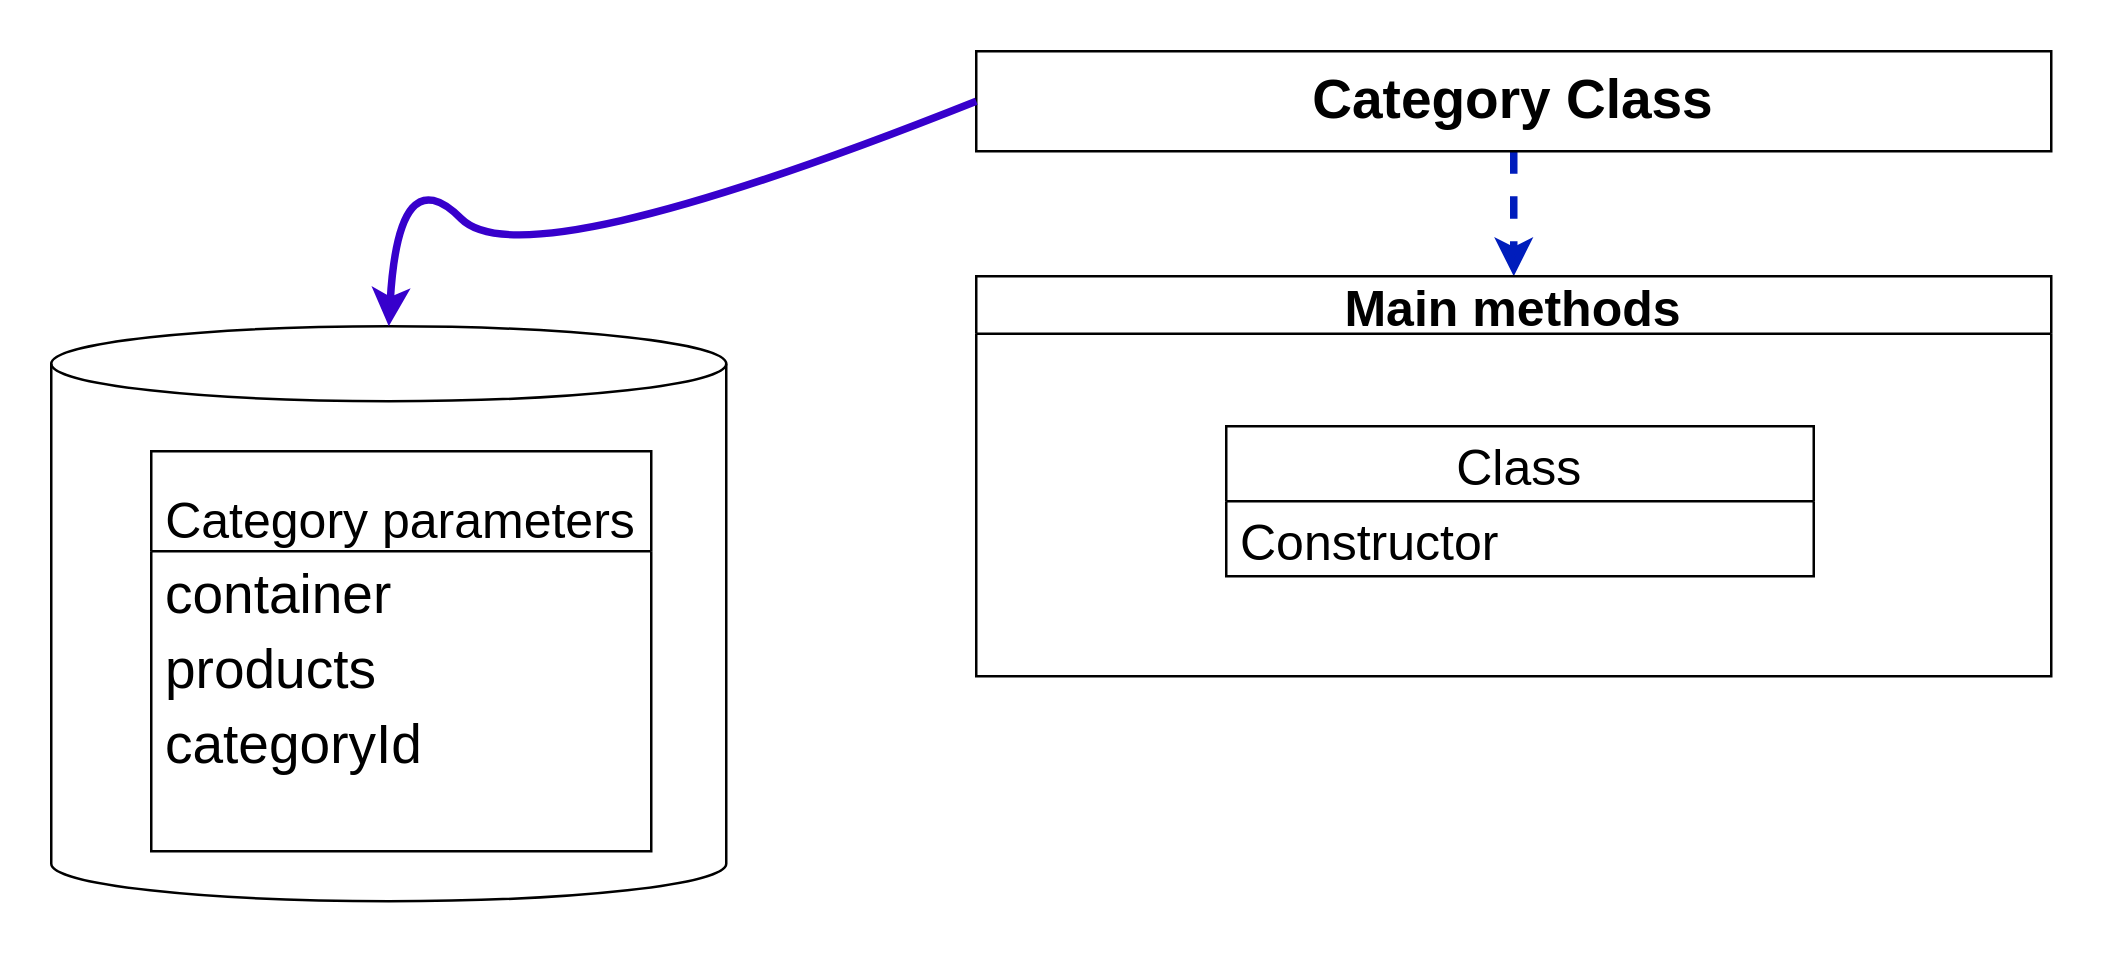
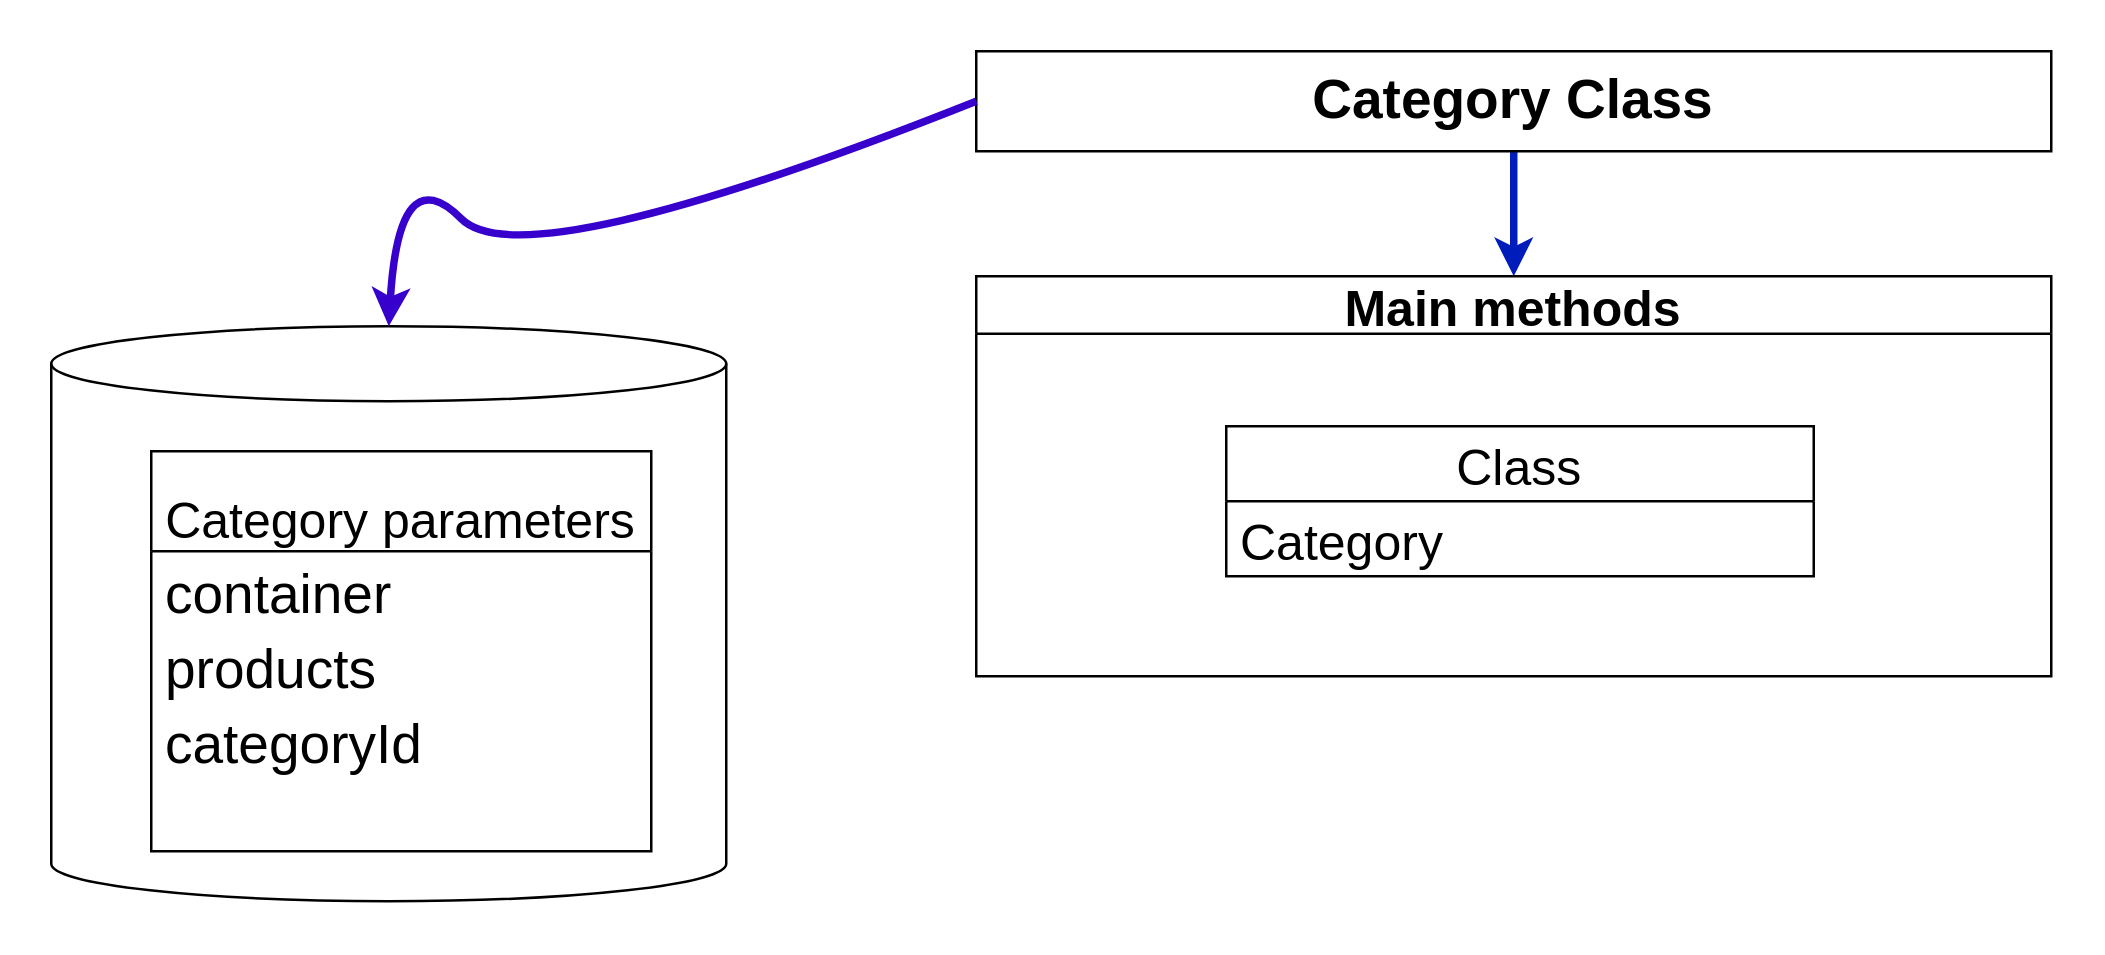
  <mxCell id="0" />
  <mxCell id="1" parent="0" />
- <mxCell id="2" style="edgeStyle=none;html=1;fontSize=20;strokeWidth=3;fillColor=#0050ef;strokeColor=#001DBC;dashed=1;" parent="1" source="3" target="11" edge="1"><mxGeometry relative="1" as="geometry" /></mxCell>
+ <mxCell id="2" style="edgeStyle=none;html=1;fontSize=20;strokeWidth=3;fillColor=#0050ef;strokeColor=#001DBC;" parent="1" source="3" target="11" edge="1"><mxGeometry relative="1" as="geometry" /></mxCell>
  <mxCell id="3" value="&lt;b&gt;&lt;font style=&quot;font-size: 22px&quot;&gt;Category Class&lt;/font&gt;&lt;/b&gt;" style="rounded=0;whiteSpace=wrap;html=1;" parent="1" vertex="1"><mxGeometry x="390" y="20" width="430" height="40" as="geometry" /></mxCell>
  <mxCell id="4" value="" style="shape=cylinder3;whiteSpace=wrap;html=1;boundedLbl=1;backgroundOutline=1;size=15;fontSize=22;" parent="1" vertex="1"><mxGeometry x="20" y="130" width="270" height="230" as="geometry" /></mxCell>
  <mxCell id="5" value="" style="curved=1;endArrow=classic;html=1;fontSize=22;entryX=0.5;entryY=0;entryDx=0;entryDy=0;entryPerimeter=0;exitX=0;exitY=0.5;exitDx=0;exitDy=0;fillColor=#6a00ff;strokeColor=#3700CC;strokeWidth=3;" parent="1" source="3" target="4" edge="1"><mxGeometry width="50" height="50" relative="1" as="geometry"><mxPoint x="159" y="112" as="sourcePoint" /><mxPoint x="209" y="62" as="targetPoint" /><Array as="points"><mxPoint x="209" y="112" /><mxPoint x="159" y="62" /></Array></mxGeometry></mxCell>
  <mxCell id="6" value="&#10;Category parameters" style="swimlane;fontStyle=0;childLayout=stackLayout;horizontal=1;startSize=40;horizontalStack=0;resizeParent=1;resizeParentMax=0;resizeLast=0;collapsible=1;marginBottom=0;fontSize=20;verticalAlign=bottom;labelPosition=center;verticalLabelPosition=middle;align=center;" parent="1" vertex="1"><mxGeometry x="60" y="180" width="200" height="160" as="geometry" /></mxCell>
  <mxCell id="7" value="container" style="text;strokeColor=none;fillColor=none;align=left;verticalAlign=middle;spacingLeft=4;spacingRight=4;overflow=hidden;points=[[0,0.5],[1,0.5]];portConstraint=eastwest;rotatable=0;fontSize=22;" parent="6" vertex="1"><mxGeometry y="40" width="200" height="30" as="geometry" /></mxCell>
  <mxCell id="8" value="products" style="text;strokeColor=none;fillColor=none;align=left;verticalAlign=middle;spacingLeft=4;spacingRight=4;overflow=hidden;points=[[0,0.5],[1,0.5]];portConstraint=eastwest;rotatable=0;fontSize=22;" parent="6" vertex="1"><mxGeometry y="70" width="200" height="30" as="geometry" /></mxCell>
  <mxCell id="9" value="categoryId" style="text;strokeColor=none;fillColor=none;align=left;verticalAlign=middle;spacingLeft=4;spacingRight=4;overflow=hidden;points=[[0,0.5],[1,0.5]];portConstraint=eastwest;rotatable=0;fontSize=22;" parent="6" vertex="1"><mxGeometry y="100" width="200" height="30" as="geometry" /></mxCell>
  <mxCell id="10" style="text;strokeColor=none;fillColor=none;align=left;verticalAlign=middle;spacingLeft=4;spacingRight=4;overflow=hidden;points=[[0,0.5],[1,0.5]];portConstraint=eastwest;rotatable=0;fontSize=22;" parent="6" vertex="1"><mxGeometry y="130" width="200" height="30" as="geometry" /></mxCell>
  <mxCell id="11" value="Main methods" style="swimlane;fontSize=20;" parent="1" vertex="1"><mxGeometry x="390" y="110" width="430" height="160" as="geometry" /></mxCell>
  <mxCell id="12" value="Class" style="swimlane;fontStyle=0;childLayout=stackLayout;horizontal=1;startSize=30;horizontalStack=0;resizeParent=1;resizeParentMax=0;resizeLast=0;collapsible=1;marginBottom=0;fontSize=20;" parent="11" vertex="1"><mxGeometry x="100" y="60" width="235" height="60" as="geometry" /></mxCell>
- <mxCell id="13" value="Constructor" style="text;strokeColor=none;fillColor=none;align=left;verticalAlign=middle;spacingLeft=4;spacingRight=4;overflow=hidden;points=[[0,0.5],[1,0.5]];portConstraint=eastwest;rotatable=0;fontSize=20;" parent="12" vertex="1"><mxGeometry y="30" width="235" height="30" as="geometry" /></mxCell>
+ <mxCell id="13" value="Category" style="text;strokeColor=none;fillColor=none;align=left;verticalAlign=middle;spacingLeft=4;spacingRight=4;overflow=hidden;points=[[0,0.5],[1,0.5]];portConstraint=eastwest;rotatable=0;fontSize=20;" parent="12" vertex="1"><mxGeometry y="30" width="235" height="30" as="geometry" /></mxCell>
